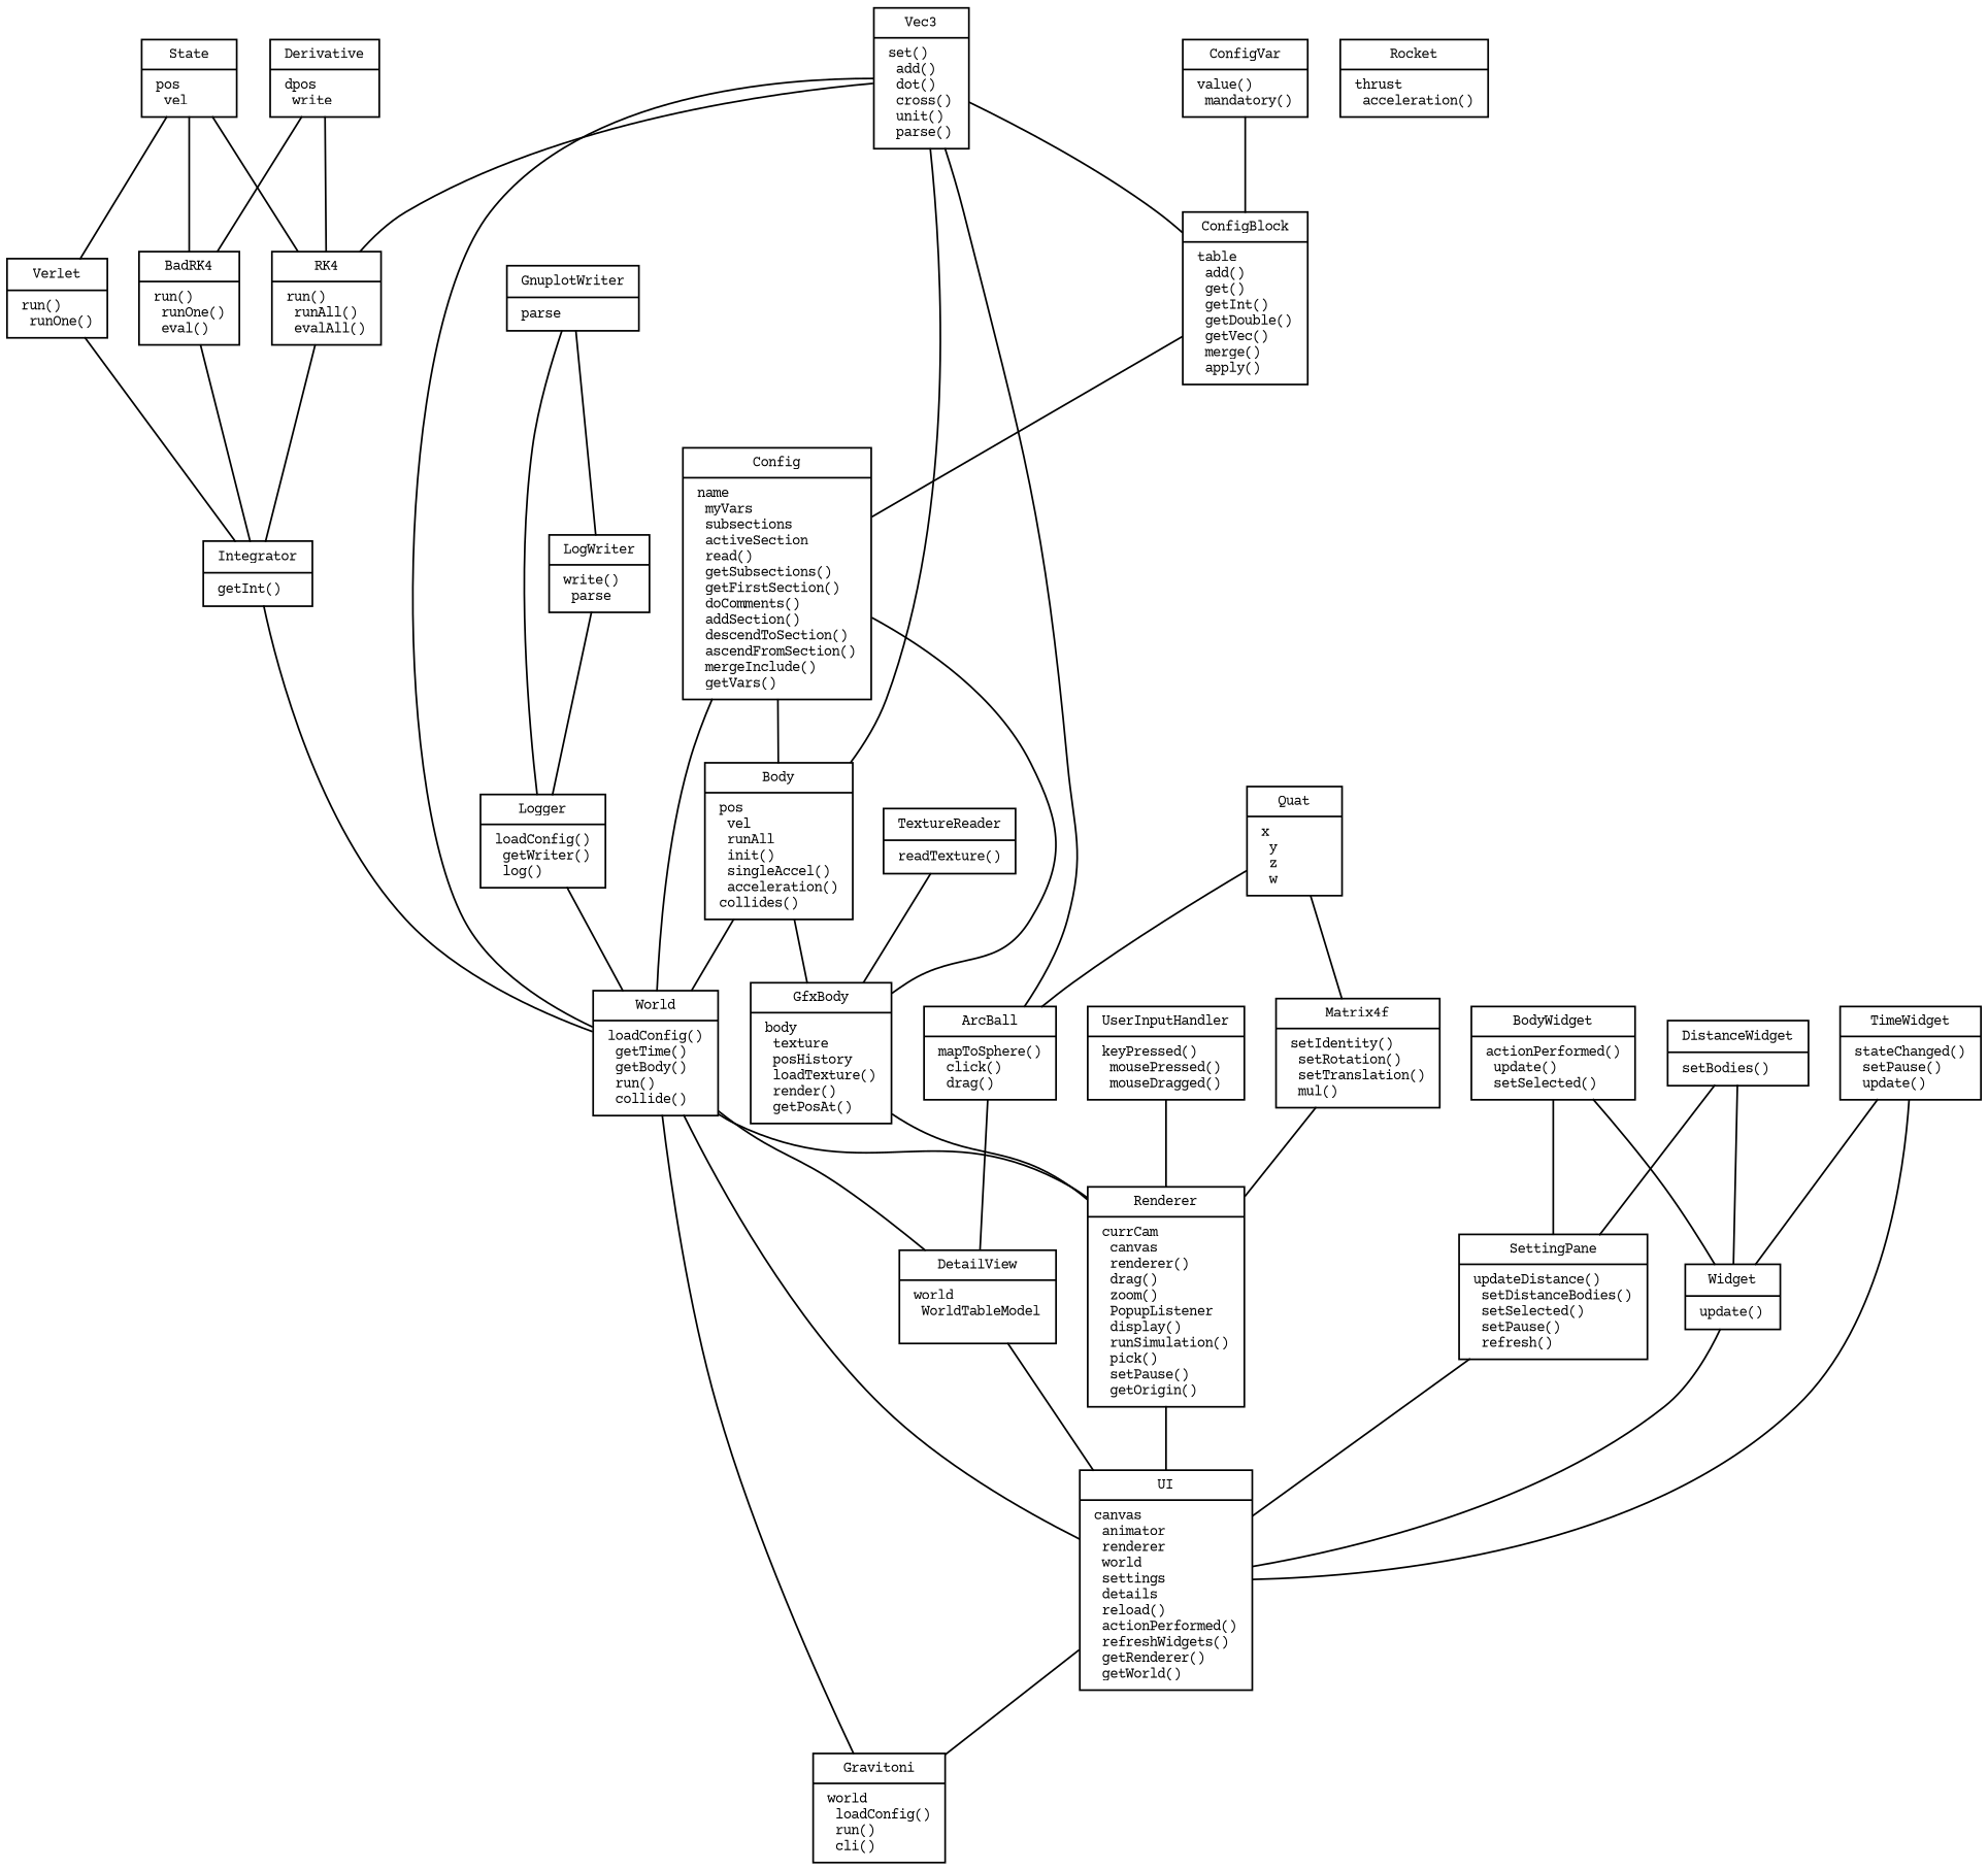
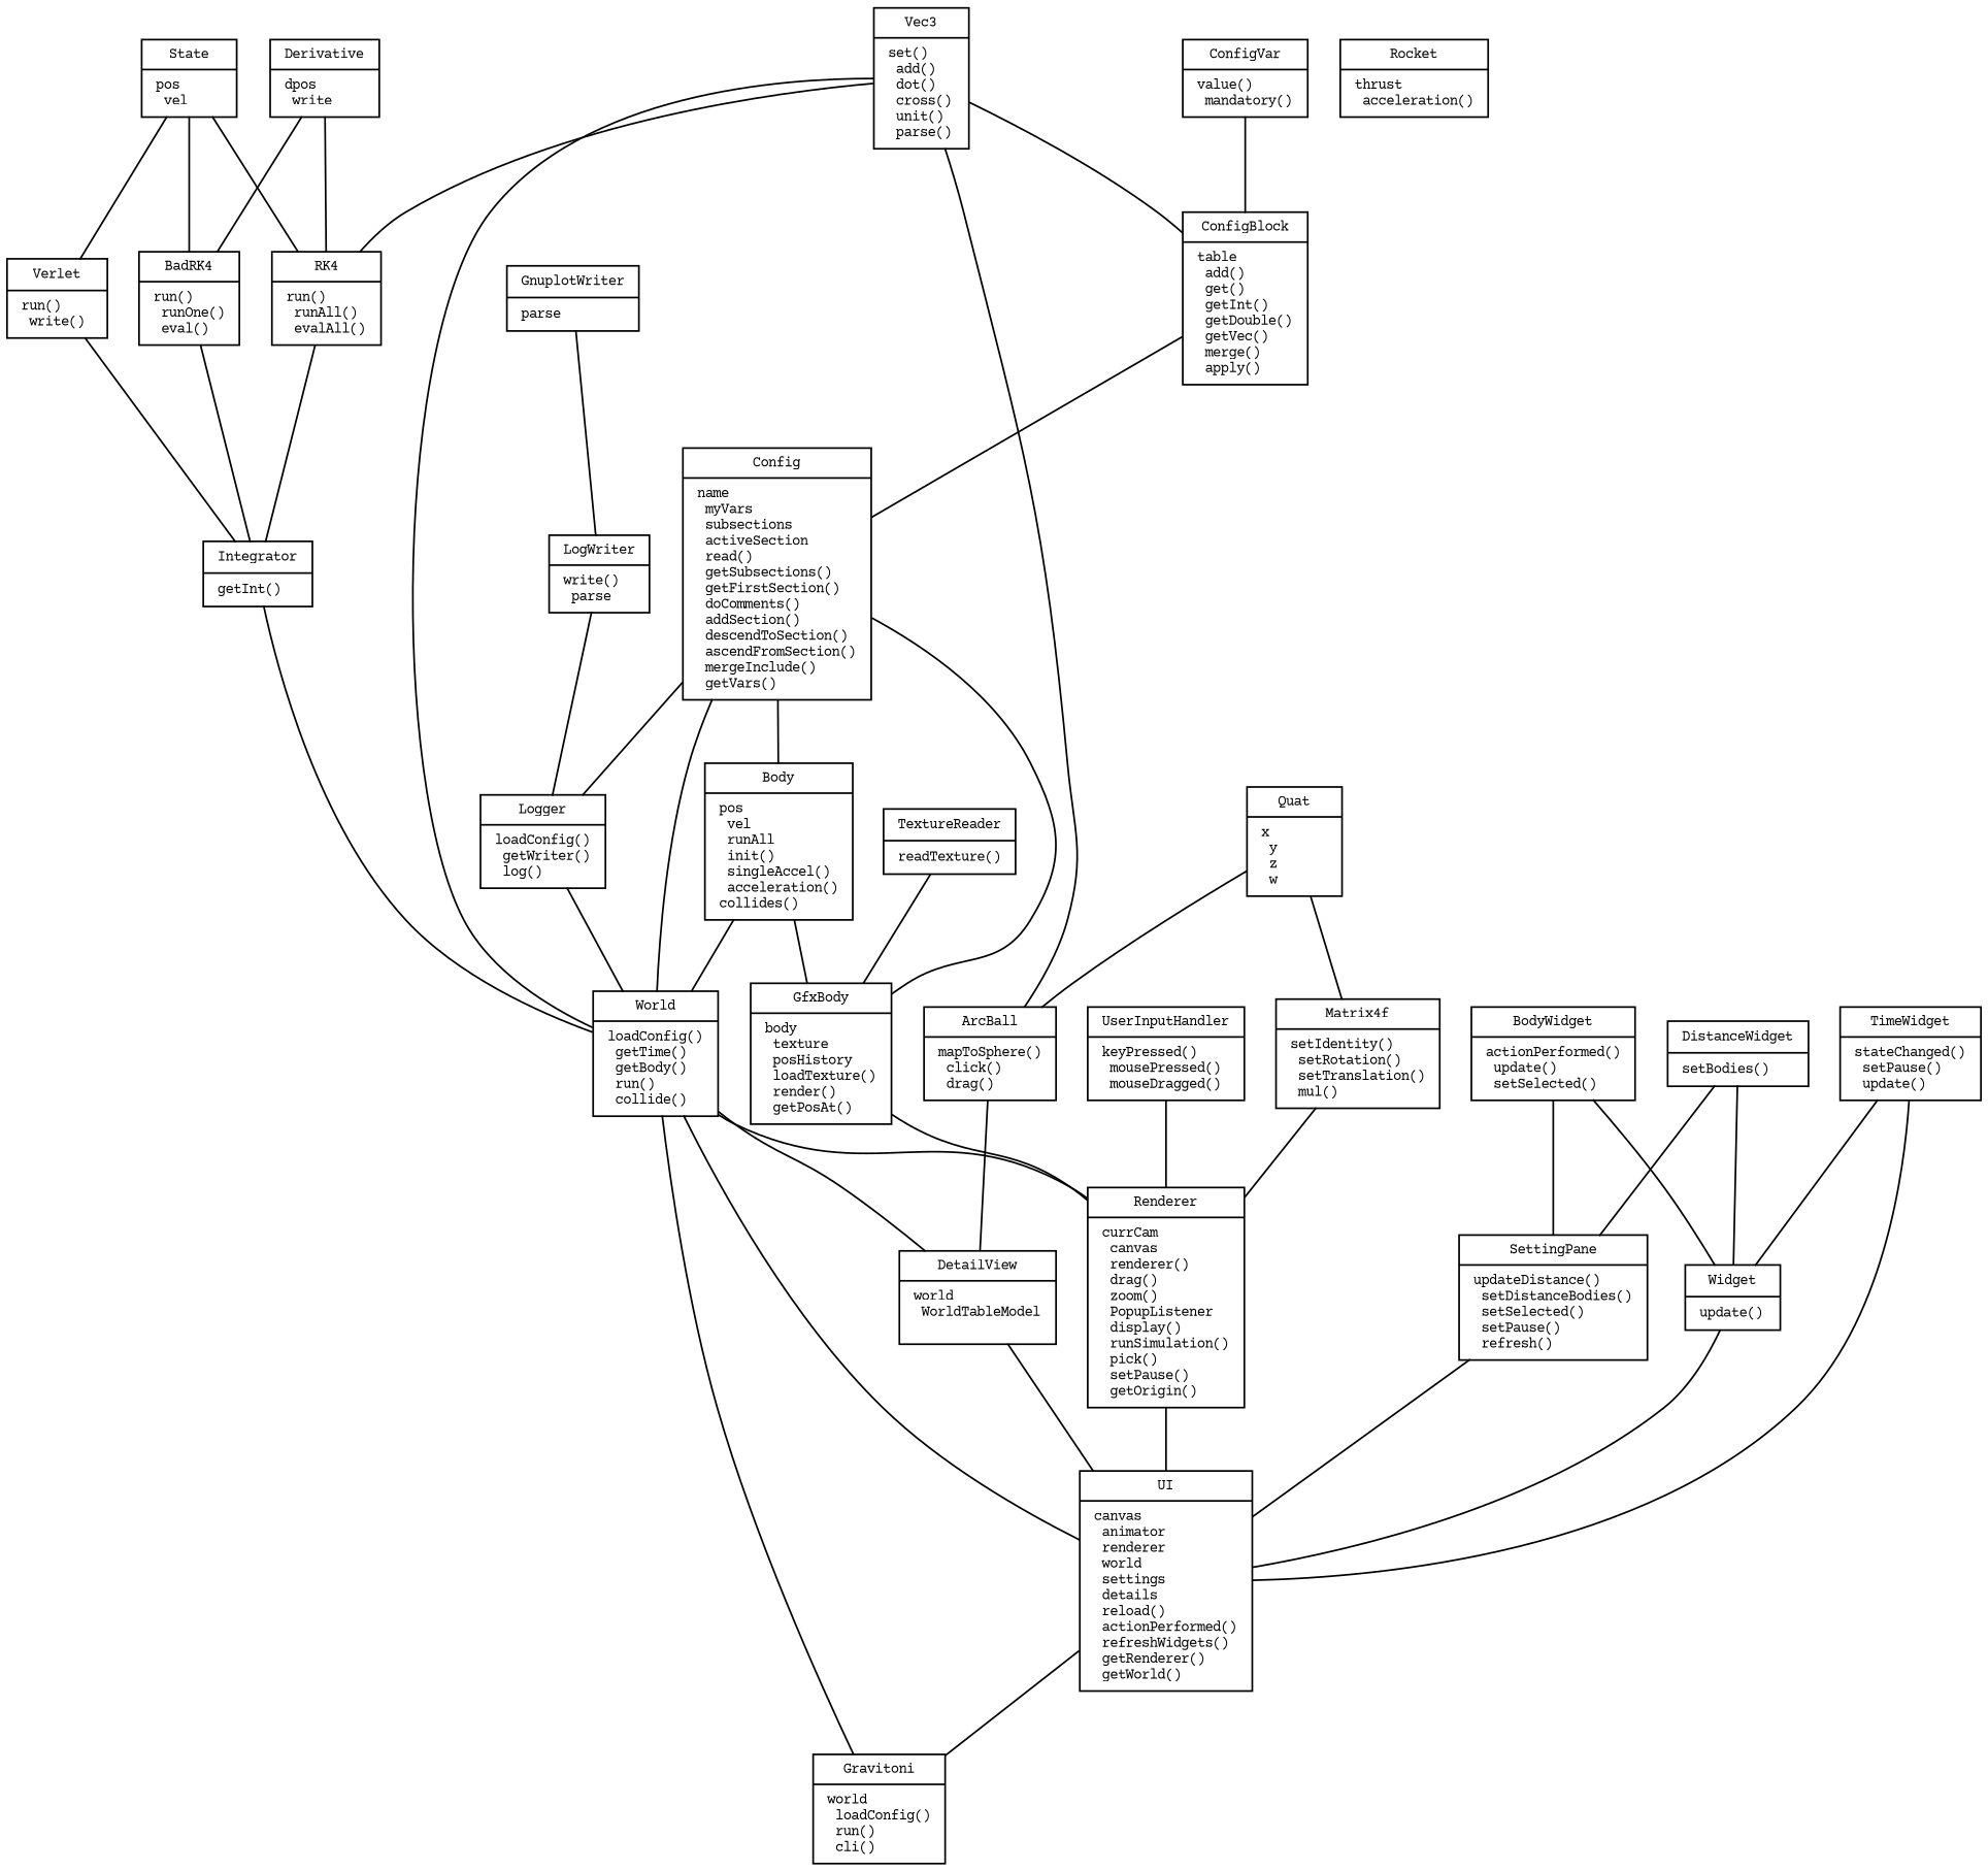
  digraph {
    fontname="Courier Prime"
    fontsize=8
    node [fontname="Courier Prime" fontsize=8 shape=record]
    edge [arrowhead=none fontname="Courier Prime" fontsize=8]
    n1 [label="{Config|name\l myVars\l subsections\l activeSection\l read()\l getSubsections()\l getFirstSection()\l doComments()\l addSection()\l descendToSection()\l ascendFromSection()\l mergeInclude()\l getVars()\l}"]
    n2 [label="{ConfigBlock|table\l add()\l get()\l getInt()\l getDouble()\l getVec()\l merge()\l apply()\l}"]
    n3 [label="{ConfigVar|value()\l mandatory()\l}"]
    n4 [label="{ArcBall|mapToSphere()\l click()\l drag()\l}"]
    n5 [label="{GfxBody|body\l texture\l posHistory\l loadTexture()\l render()\l getPosAt()\l}"]
    n6 [label="{Matrix4f|setIdentity()\l setRotation()\l setTranslation()\l mul()\l}"]
    n7 [label="{Quat|x\l y\l z\l w\l}"]
    n8 [label="{Renderer|currCam\l canvas\l renderer()\l drag()\l zoom()\l PopupListener\l display()\l runSimulation()\l pick()\l setPause()\l getOrigin()\l}"]
    n9 [label="{TextureReader|readTexture()\l}"]
    n10 [label="{UserInputHandler|keyPressed()\l mousePressed()\l mouseDragged()\l}"]
    n11 [label="{BadRK4|run()\l runOne()\l eval()\l}"]
    n12 [label="{Body|pos\l vel\l runAll\l init()\l singleAccel()\l acceleration()\lcollides()\l}"]
    n13 [label="{Derivative|dpos\l write\l}"]
    n14 [label="{GnuplotWriter|parse\l}"]
    n15 [label="{Integrator|getInt()\l}"]
    n16 [label="{Logger|loadConfig()\l getWriter()\l log()\l}"]
    n17 [label="{LogWriter| write()\l parse\l}"]
    n18 [label="{RK4|run()\l runAll()\l evalAll()\l}"]
    n19 [label="{Rocket|thrust\l acceleration()\l}"]
    n20 [label="{State|pos\l vel\l}"]
    n21 [label="{Vec3|set()\l add()\l dot()\l cross()\l unit()\l parse()\l}"]
-   n22 [label="{Verlet|run()\l runOne()\l}"]
+   n22 [label="{Verlet|run()\l write()\l}"]
    n23 [label="{World|loadConfig()\l getTime()\l getBody()\l run()\l collide()\l}"]
    n24 [label="{BodyWidget|actionPerformed()\l update()\l setSelected()\l}"]
    n25 [label="{DetailView|world\l WorldTableModel\l \l}"]
    n26 [label="{DistanceWidget|setBodies()\l}"]
    n27 [label="{SettingPane|updateDistance()\l setDistanceBodies()\l setSelected()\l setPause()\l refresh()\l}"]
    n28 [label="{TimeWidget|stateChanged()\l setPause()\l update()\l}"]
    n29 [label="{UI|canvas\l animator\l renderer\l world\l settings\l details\l reload()\l actionPerformed()\l refreshWidgets()\l getRenderer()\l getWorld()\l}"]
    n30 [label="{Widget|update()\l}"]
    n31 [label="{Gravitoni|world\l loadConfig()\l run()\l cli()\l}"]
    subgraph sub_1 {
      label=conf
      n1
      n2
      n3
    }
    subgraph sub_2 {
      label=gfx
      n4
      n5
      n6
      n7
      n8
      n9
      n10
    }
    subgraph sub_3 {
      label=simu
      n11
      n12
      n13
      n14
      n15
      n16
      n17
      n18
      n19
      n20
      n21
      n22
      n23
    }
    subgraph sub_4 {
      label=ui
      n24
      n25
      n26
      n27
      n28
      n29
      n30
    }
    n1 -> n5
    n1 -> n12
-   n14 -> n16
+   n1 -> n16
    n1 -> n23
    n2 -> n1
    n3 -> n2
    n4 -> n25
    n5 -> n8
    n6 -> n8
    n7 -> n4
    n7 -> n6
    n8 -> n29
    n9 -> n5
    n10 -> n8
    n11 -> n15
    n12 -> n5
    n12 -> n23
    n13 -> n11
    n13 -> n18
    n14 -> n17
    n15 -> n23
    n16 -> n23
    n17 -> n16
    n18 -> n15
    n20 -> n11
    n20 -> n18
    n20 -> n22
    n21 -> n2
    n21 -> n4
-   n21 -> n12
    n21 -> n18
    n21 -> n23
    n22 -> n15
    n23 -> n8
    n23 -> n25
    n23 -> n29
    n23 -> n31
    n24 -> n27
    n24 -> n30
    n25 -> n29
    n26 -> n27
    n26 -> n30
    n27 -> n29
    n28 -> n29
    n28 -> n30
    n29 -> n31
    n30 -> n29
  }
